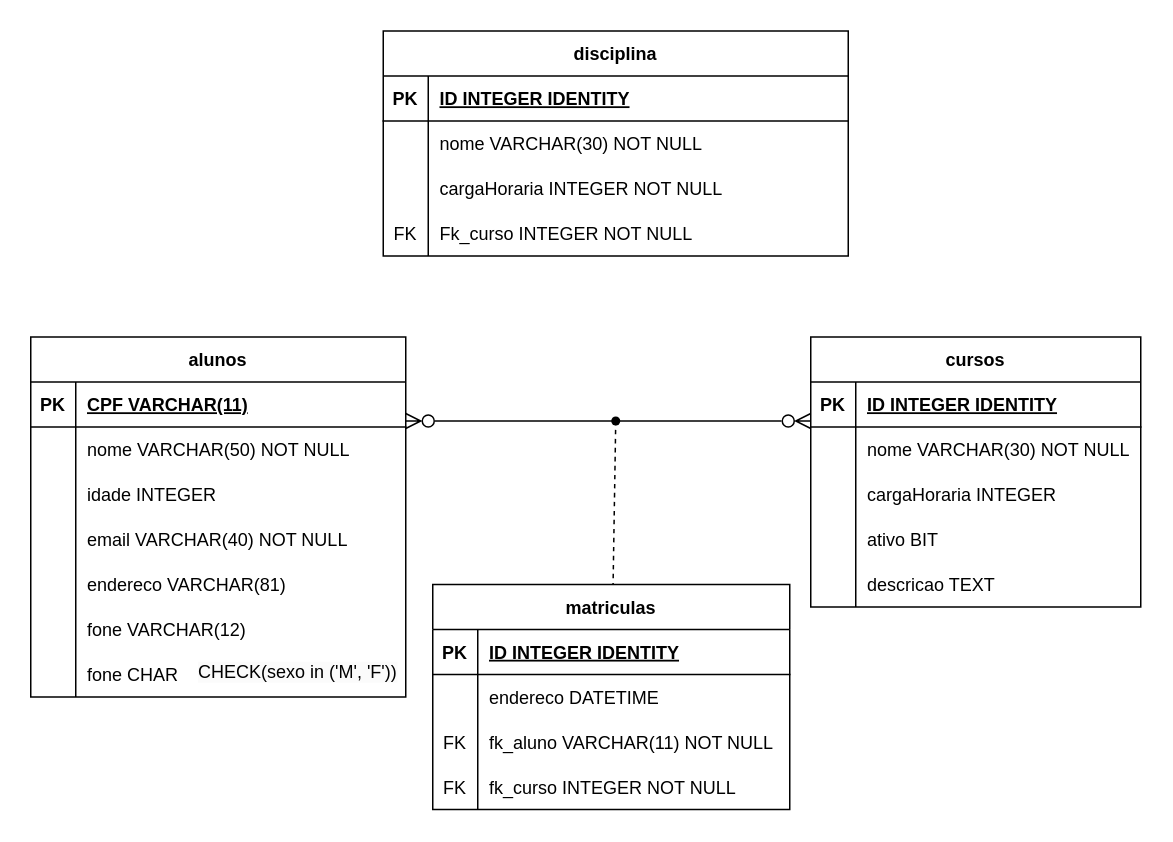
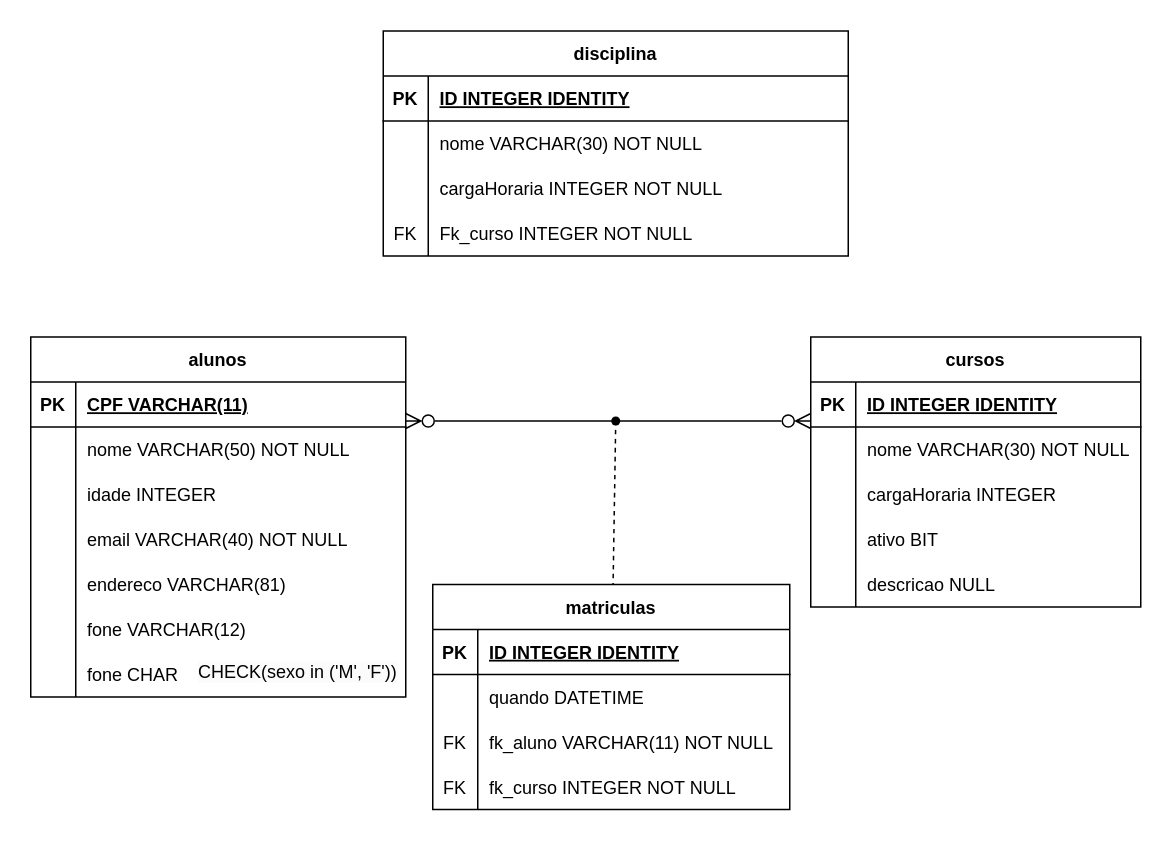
  <mxCell id="0" />
  <mxCell id="1" parent="0" />
  <mxCell id="2" value="cursos" style="shape=table;startSize=30;container=1;collapsible=1;childLayout=tableLayout;fixedRows=1;rowLines=0;fontStyle=1;align=center;resizeLast=1;" parent="1" vertex="1"><mxGeometry x="540" y="224" width="220" height="180" as="geometry" /></mxCell>
  <mxCell id="3" value="" style="shape=tableRow;horizontal=0;startSize=0;swimlaneHead=0;swimlaneBody=0;fillColor=none;collapsible=0;dropTarget=0;points=[[0,0.5],[1,0.5]];portConstraint=eastwest;strokeColor=inherit;top=0;left=0;right=0;bottom=1;" parent="2" vertex="1"><mxGeometry y="30" width="220" height="30" as="geometry" /></mxCell>
  <mxCell id="4" value="PK" style="shape=partialRectangle;overflow=hidden;connectable=0;fillColor=none;strokeColor=inherit;top=0;left=0;bottom=0;right=0;fontStyle=1;" parent="3" vertex="1"><mxGeometry width="30" height="30" as="geometry"><mxRectangle width="30" height="30" as="alternateBounds" /></mxGeometry></mxCell>
  <mxCell id="5" value="ID INTEGER  IDENTITY" style="shape=partialRectangle;overflow=hidden;connectable=0;fillColor=none;align=left;strokeColor=inherit;top=0;left=0;bottom=0;right=0;spacingLeft=6;fontStyle=5;" parent="3" vertex="1"><mxGeometry x="30" width="190" height="30" as="geometry"><mxRectangle width="190" height="30" as="alternateBounds" /></mxGeometry></mxCell>
  <mxCell id="6" value="" style="shape=tableRow;horizontal=0;startSize=0;swimlaneHead=0;swimlaneBody=0;fillColor=none;collapsible=0;dropTarget=0;points=[[0,0.5],[1,0.5]];portConstraint=eastwest;strokeColor=inherit;top=0;left=0;right=0;bottom=0;" parent="2" vertex="1"><mxGeometry y="60" width="220" height="30" as="geometry" /></mxCell>
  <mxCell id="7" value="" style="shape=partialRectangle;overflow=hidden;connectable=0;fillColor=none;strokeColor=inherit;top=0;left=0;bottom=0;right=0;" parent="6" vertex="1"><mxGeometry width="30" height="30" as="geometry"><mxRectangle width="30" height="30" as="alternateBounds" /></mxGeometry></mxCell>
  <mxCell id="8" value="nome VARCHAR(30) NOT NULL" style="shape=partialRectangle;overflow=hidden;connectable=0;fillColor=none;align=left;strokeColor=inherit;top=0;left=0;bottom=0;right=0;spacingLeft=6;" parent="6" vertex="1"><mxGeometry x="30" width="190" height="30" as="geometry"><mxRectangle width="190" height="30" as="alternateBounds" /></mxGeometry></mxCell>
  <mxCell id="9" value="" style="shape=tableRow;horizontal=0;startSize=0;swimlaneHead=0;swimlaneBody=0;fillColor=none;collapsible=0;dropTarget=0;points=[[0,0.5],[1,0.5]];portConstraint=eastwest;strokeColor=inherit;top=0;left=0;right=0;bottom=0;" parent="2" vertex="1"><mxGeometry y="90" width="220" height="30" as="geometry" /></mxCell>
  <mxCell id="10" value="" style="shape=partialRectangle;overflow=hidden;connectable=0;fillColor=none;strokeColor=inherit;top=0;left=0;bottom=0;right=0;" parent="9" vertex="1"><mxGeometry width="30" height="30" as="geometry"><mxRectangle width="30" height="30" as="alternateBounds" /></mxGeometry></mxCell>
  <mxCell id="11" value="cargaHoraria INTEGER" style="shape=partialRectangle;overflow=hidden;connectable=0;fillColor=none;align=left;strokeColor=inherit;top=0;left=0;bottom=0;right=0;spacingLeft=6;" parent="9" vertex="1"><mxGeometry x="30" width="190" height="30" as="geometry"><mxRectangle width="190" height="30" as="alternateBounds" /></mxGeometry></mxCell>
  <mxCell id="12" value="" style="shape=tableRow;horizontal=0;startSize=0;swimlaneHead=0;swimlaneBody=0;fillColor=none;collapsible=0;dropTarget=0;points=[[0,0.5],[1,0.5]];portConstraint=eastwest;strokeColor=inherit;top=0;left=0;right=0;bottom=0;" parent="2" vertex="1"><mxGeometry y="120" width="220" height="30" as="geometry" /></mxCell>
  <mxCell id="13" value="" style="shape=partialRectangle;overflow=hidden;connectable=0;fillColor=none;strokeColor=inherit;top=0;left=0;bottom=0;right=0;" parent="12" vertex="1"><mxGeometry width="30" height="30" as="geometry"><mxRectangle width="30" height="30" as="alternateBounds" /></mxGeometry></mxCell>
  <mxCell id="14" value="ativo BIT" style="shape=partialRectangle;overflow=hidden;connectable=0;fillColor=none;align=left;strokeColor=inherit;top=0;left=0;bottom=0;right=0;spacingLeft=6;" parent="12" vertex="1"><mxGeometry x="30" width="190" height="30" as="geometry"><mxRectangle width="190" height="30" as="alternateBounds" /></mxGeometry></mxCell>
  <mxCell id="15" value="" style="shape=tableRow;horizontal=0;startSize=0;swimlaneHead=0;swimlaneBody=0;fillColor=none;collapsible=0;dropTarget=0;points=[[0,0.5],[1,0.5]];portConstraint=eastwest;strokeColor=inherit;top=0;left=0;right=0;bottom=0;" parent="2" vertex="1"><mxGeometry y="150" width="220" height="30" as="geometry" /></mxCell>
  <mxCell id="16" value="" style="shape=partialRectangle;overflow=hidden;connectable=0;fillColor=none;strokeColor=inherit;top=0;left=0;bottom=0;right=0;" parent="15" vertex="1"><mxGeometry width="30" height="30" as="geometry"><mxRectangle width="30" height="30" as="alternateBounds" /></mxGeometry></mxCell>
- <mxCell id="17" value="descricao TEXT" style="shape=partialRectangle;overflow=hidden;connectable=0;fillColor=none;align=left;strokeColor=inherit;top=0;left=0;bottom=0;right=0;spacingLeft=6;" parent="15" vertex="1"><mxGeometry x="30" width="190" height="30" as="geometry"><mxRectangle width="190" height="30" as="alternateBounds" /></mxGeometry></mxCell>
+ <mxCell id="17" value="descricao NULL" style="shape=partialRectangle;overflow=hidden;connectable=0;fillColor=none;align=left;strokeColor=inherit;top=0;left=0;bottom=0;right=0;spacingLeft=6;" parent="15" vertex="1"><mxGeometry x="30" width="190" height="30" as="geometry"><mxRectangle width="190" height="30" as="alternateBounds" /></mxGeometry></mxCell>
  <mxCell id="18" value="disciplina" style="shape=table;startSize=30;container=1;collapsible=1;childLayout=tableLayout;fixedRows=1;rowLines=0;fontStyle=1;align=center;resizeLast=1;fillColor=default;gradientColor=none;swimlaneFillColor=none;rounded=0;swimlaneLine=1;shadow=0;" parent="1" vertex="1"><mxGeometry x="255" y="20" width="310" height="150" as="geometry" /></mxCell>
  <mxCell id="19" value="" style="shape=tableRow;horizontal=0;startSize=0;swimlaneHead=0;swimlaneBody=0;fillColor=none;collapsible=0;dropTarget=0;points=[[0,0.5],[1,0.5]];portConstraint=eastwest;strokeColor=inherit;top=0;left=0;right=0;bottom=1;" parent="18" vertex="1"><mxGeometry y="30" width="310" height="30" as="geometry" /></mxCell>
  <mxCell id="20" value="PK" style="shape=partialRectangle;overflow=hidden;connectable=0;fillColor=none;strokeColor=inherit;top=0;left=0;bottom=0;right=0;fontStyle=1;" parent="19" vertex="1"><mxGeometry width="30" height="30" as="geometry"><mxRectangle width="30" height="30" as="alternateBounds" /></mxGeometry></mxCell>
  <mxCell id="21" value="ID INTEGER  IDENTITY" style="shape=partialRectangle;overflow=hidden;connectable=0;fillColor=none;align=left;strokeColor=inherit;top=0;left=0;bottom=0;right=0;spacingLeft=6;fontStyle=5;" parent="19" vertex="1"><mxGeometry x="30" width="280" height="30" as="geometry"><mxRectangle width="280" height="30" as="alternateBounds" /></mxGeometry></mxCell>
  <mxCell id="22" value="" style="shape=tableRow;horizontal=0;startSize=0;swimlaneHead=0;swimlaneBody=0;fillColor=none;collapsible=0;dropTarget=0;points=[[0,0.5],[1,0.5]];portConstraint=eastwest;strokeColor=inherit;top=0;left=0;right=0;bottom=0;" parent="18" vertex="1"><mxGeometry y="60" width="310" height="30" as="geometry" /></mxCell>
  <mxCell id="23" value="" style="shape=partialRectangle;overflow=hidden;connectable=0;fillColor=none;strokeColor=inherit;top=0;left=0;bottom=0;right=0;" parent="22" vertex="1"><mxGeometry width="30" height="30" as="geometry"><mxRectangle width="30" height="30" as="alternateBounds" /></mxGeometry></mxCell>
  <mxCell id="24" value="nome VARCHAR(30) NOT NULL" style="shape=partialRectangle;overflow=hidden;connectable=0;fillColor=none;align=left;strokeColor=inherit;top=0;left=0;bottom=0;right=0;spacingLeft=6;" parent="22" vertex="1"><mxGeometry x="30" width="280" height="30" as="geometry"><mxRectangle width="280" height="30" as="alternateBounds" /></mxGeometry></mxCell>
  <mxCell id="25" value="" style="shape=tableRow;horizontal=0;startSize=0;swimlaneHead=0;swimlaneBody=0;fillColor=none;collapsible=0;dropTarget=0;points=[[0,0.5],[1,0.5]];portConstraint=eastwest;strokeColor=inherit;top=0;left=0;right=0;bottom=0;" parent="18" vertex="1"><mxGeometry y="90" width="310" height="30" as="geometry" /></mxCell>
  <mxCell id="26" value="" style="shape=partialRectangle;overflow=hidden;connectable=0;fillColor=none;strokeColor=inherit;top=0;left=0;bottom=0;right=0;" parent="25" vertex="1"><mxGeometry width="30" height="30" as="geometry"><mxRectangle width="30" height="30" as="alternateBounds" /></mxGeometry></mxCell>
  <mxCell id="27" value="cargaHoraria INTEGER NOT NULL" style="shape=partialRectangle;overflow=hidden;connectable=0;fillColor=none;align=left;strokeColor=inherit;top=0;left=0;bottom=0;right=0;spacingLeft=6;" parent="25" vertex="1"><mxGeometry x="30" width="280" height="30" as="geometry"><mxRectangle width="280" height="30" as="alternateBounds" /></mxGeometry></mxCell>
  <mxCell id="28" value="" style="shape=tableRow;horizontal=0;startSize=0;swimlaneHead=0;swimlaneBody=0;fillColor=none;collapsible=0;dropTarget=0;points=[[0,0.5],[1,0.5]];portConstraint=eastwest;strokeColor=inherit;top=0;left=0;right=0;bottom=0;" parent="18" vertex="1"><mxGeometry y="120" width="310" height="30" as="geometry" /></mxCell>
  <mxCell id="29" value="FK" style="shape=partialRectangle;overflow=hidden;connectable=0;fillColor=none;strokeColor=inherit;top=0;left=0;bottom=0;right=0;" parent="28" vertex="1"><mxGeometry width="30" height="30" as="geometry"><mxRectangle width="30" height="30" as="alternateBounds" /></mxGeometry></mxCell>
  <mxCell id="30" value="Fk_curso INTEGER NOT NULL" style="shape=partialRectangle;overflow=hidden;connectable=0;fillColor=none;align=left;strokeColor=inherit;top=0;left=0;bottom=0;right=0;spacingLeft=6;" parent="28" vertex="1"><mxGeometry x="30" width="280" height="30" as="geometry"><mxRectangle width="280" height="30" as="alternateBounds" /></mxGeometry></mxCell>
  <mxCell id="31" value="matriculas" style="shape=table;startSize=30;container=1;collapsible=1;childLayout=tableLayout;fixedRows=1;rowLines=0;fontStyle=1;align=center;resizeLast=1;" parent="1" vertex="1"><mxGeometry x="288" y="389" width="238" height="150" as="geometry" /></mxCell>
  <mxCell id="32" value="" style="shape=tableRow;horizontal=0;startSize=0;swimlaneHead=0;swimlaneBody=0;fillColor=none;collapsible=0;dropTarget=0;points=[[0,0.5],[1,0.5]];portConstraint=eastwest;strokeColor=inherit;top=0;left=0;right=0;bottom=1;" parent="31" vertex="1"><mxGeometry y="30" width="238" height="30" as="geometry" /></mxCell>
  <mxCell id="33" value="PK" style="shape=partialRectangle;overflow=hidden;connectable=0;fillColor=none;strokeColor=inherit;top=0;left=0;bottom=0;right=0;fontStyle=1;" parent="32" vertex="1"><mxGeometry width="30" height="30" as="geometry"><mxRectangle width="30" height="30" as="alternateBounds" /></mxGeometry></mxCell>
  <mxCell id="34" value="ID INTEGER  IDENTITY" style="shape=partialRectangle;overflow=hidden;connectable=0;fillColor=none;align=left;strokeColor=inherit;top=0;left=0;bottom=0;right=0;spacingLeft=6;fontStyle=5;" parent="32" vertex="1"><mxGeometry x="30" width="208" height="30" as="geometry"><mxRectangle width="208" height="30" as="alternateBounds" /></mxGeometry></mxCell>
  <mxCell id="35" value="" style="shape=tableRow;horizontal=0;startSize=0;swimlaneHead=0;swimlaneBody=0;fillColor=none;collapsible=0;dropTarget=0;points=[[0,0.5],[1,0.5]];portConstraint=eastwest;strokeColor=inherit;top=0;left=0;right=0;bottom=0;" parent="31" vertex="1"><mxGeometry y="60" width="238" height="30" as="geometry" /></mxCell>
  <mxCell id="36" value="" style="shape=partialRectangle;overflow=hidden;connectable=0;fillColor=none;strokeColor=inherit;top=0;left=0;bottom=0;right=0;" parent="35" vertex="1"><mxGeometry width="30" height="30" as="geometry"><mxRectangle width="30" height="30" as="alternateBounds" /></mxGeometry></mxCell>
- <mxCell id="37" value="endereco DATETIME" style="shape=partialRectangle;overflow=hidden;connectable=0;fillColor=none;align=left;strokeColor=inherit;top=0;left=0;bottom=0;right=0;spacingLeft=6;" parent="35" vertex="1"><mxGeometry x="30" width="208" height="30" as="geometry"><mxRectangle width="208" height="30" as="alternateBounds" /></mxGeometry></mxCell>
+ <mxCell id="37" value="quando DATETIME" style="shape=partialRectangle;overflow=hidden;connectable=0;fillColor=none;align=left;strokeColor=inherit;top=0;left=0;bottom=0;right=0;spacingLeft=6;" parent="35" vertex="1"><mxGeometry x="30" width="208" height="30" as="geometry"><mxRectangle width="208" height="30" as="alternateBounds" /></mxGeometry></mxCell>
  <mxCell id="38" value="" style="shape=tableRow;horizontal=0;startSize=0;swimlaneHead=0;swimlaneBody=0;fillColor=none;collapsible=0;dropTarget=0;points=[[0,0.5],[1,0.5]];portConstraint=eastwest;strokeColor=inherit;top=0;left=0;right=0;bottom=0;" parent="31" vertex="1"><mxGeometry y="90" width="238" height="30" as="geometry" /></mxCell>
  <mxCell id="39" value="FK" style="shape=partialRectangle;overflow=hidden;connectable=0;fillColor=none;strokeColor=inherit;top=0;left=0;bottom=0;right=0;" parent="38" vertex="1"><mxGeometry width="30" height="30" as="geometry"><mxRectangle width="30" height="30" as="alternateBounds" /></mxGeometry></mxCell>
  <mxCell id="40" value="fk_aluno VARCHAR(11) NOT NULL" style="shape=partialRectangle;overflow=hidden;connectable=0;fillColor=none;align=left;strokeColor=inherit;top=0;left=0;bottom=0;right=0;spacingLeft=6;" parent="38" vertex="1"><mxGeometry x="30" width="208" height="30" as="geometry"><mxRectangle width="208" height="30" as="alternateBounds" /></mxGeometry></mxCell>
  <mxCell id="41" value="" style="shape=tableRow;horizontal=0;startSize=0;swimlaneHead=0;swimlaneBody=0;fillColor=none;collapsible=0;dropTarget=0;points=[[0,0.5],[1,0.5]];portConstraint=eastwest;strokeColor=inherit;top=0;left=0;right=0;bottom=0;" parent="31" vertex="1"><mxGeometry y="120" width="238" height="30" as="geometry" /></mxCell>
  <mxCell id="42" value="FK" style="shape=partialRectangle;overflow=hidden;connectable=0;fillColor=none;strokeColor=inherit;top=0;left=0;bottom=0;right=0;" parent="41" vertex="1"><mxGeometry width="30" height="30" as="geometry"><mxRectangle width="30" height="30" as="alternateBounds" /></mxGeometry></mxCell>
  <mxCell id="43" value="fk_curso INTEGER NOT NULL" style="shape=partialRectangle;overflow=hidden;connectable=0;fillColor=none;align=left;strokeColor=inherit;top=0;left=0;bottom=0;right=0;spacingLeft=6;" parent="41" vertex="1"><mxGeometry x="30" width="208" height="30" as="geometry"><mxRectangle width="208" height="30" as="alternateBounds" /></mxGeometry></mxCell>
  <mxCell id="44" value="" style="group" parent="1" vertex="1" connectable="0"><mxGeometry x="20" y="224" width="280" height="240" as="geometry" /></mxCell>
  <mxCell id="45" value="alunos" style="shape=table;startSize=30;container=1;collapsible=1;childLayout=tableLayout;fixedRows=1;rowLines=0;fontStyle=1;align=center;resizeLast=1;" parent="44" vertex="1"><mxGeometry width="250" height="240" as="geometry" /></mxCell>
  <mxCell id="46" value="" style="shape=tableRow;horizontal=0;startSize=0;swimlaneHead=0;swimlaneBody=0;fillColor=none;collapsible=0;dropTarget=0;points=[[0,0.5],[1,0.5]];portConstraint=eastwest;strokeColor=inherit;top=0;left=0;right=0;bottom=1;" parent="45" vertex="1"><mxGeometry y="30" width="250" height="30" as="geometry" /></mxCell>
  <mxCell id="47" value="PK" style="shape=partialRectangle;overflow=hidden;connectable=0;fillColor=none;strokeColor=inherit;top=0;left=0;bottom=0;right=0;fontStyle=1;" parent="46" vertex="1"><mxGeometry width="30" height="30" as="geometry"><mxRectangle width="30" height="30" as="alternateBounds" /></mxGeometry></mxCell>
  <mxCell id="48" value="CPF VARCHAR(11) " style="shape=partialRectangle;overflow=hidden;connectable=0;fillColor=none;align=left;strokeColor=inherit;top=0;left=0;bottom=0;right=0;spacingLeft=6;fontStyle=5;" parent="46" vertex="1"><mxGeometry x="30" width="220" height="30" as="geometry"><mxRectangle width="220" height="30" as="alternateBounds" /></mxGeometry></mxCell>
  <mxCell id="49" value="" style="shape=tableRow;horizontal=0;startSize=0;swimlaneHead=0;swimlaneBody=0;fillColor=none;collapsible=0;dropTarget=0;points=[[0,0.5],[1,0.5]];portConstraint=eastwest;strokeColor=inherit;top=0;left=0;right=0;bottom=0;" parent="45" vertex="1"><mxGeometry y="60" width="250" height="30" as="geometry" /></mxCell>
  <mxCell id="50" value="" style="shape=partialRectangle;overflow=hidden;connectable=0;fillColor=none;strokeColor=inherit;top=0;left=0;bottom=0;right=0;" parent="49" vertex="1"><mxGeometry width="30" height="30" as="geometry"><mxRectangle width="30" height="30" as="alternateBounds" /></mxGeometry></mxCell>
  <mxCell id="51" value="nome VARCHAR(50) NOT NULL" style="shape=partialRectangle;overflow=hidden;connectable=0;fillColor=none;align=left;strokeColor=inherit;top=0;left=0;bottom=0;right=0;spacingLeft=6;" parent="49" vertex="1"><mxGeometry x="30" width="220" height="30" as="geometry"><mxRectangle width="220" height="30" as="alternateBounds" /></mxGeometry></mxCell>
  <mxCell id="52" value="" style="shape=tableRow;horizontal=0;startSize=0;swimlaneHead=0;swimlaneBody=0;fillColor=none;collapsible=0;dropTarget=0;points=[[0,0.5],[1,0.5]];portConstraint=eastwest;strokeColor=inherit;top=0;left=0;right=0;bottom=0;" parent="45" vertex="1"><mxGeometry y="90" width="250" height="30" as="geometry" /></mxCell>
  <mxCell id="53" value="" style="shape=partialRectangle;overflow=hidden;connectable=0;fillColor=none;strokeColor=inherit;top=0;left=0;bottom=0;right=0;" parent="52" vertex="1"><mxGeometry width="30" height="30" as="geometry"><mxRectangle width="30" height="30" as="alternateBounds" /></mxGeometry></mxCell>
  <mxCell id="54" value="idade INTEGER" style="shape=partialRectangle;overflow=hidden;connectable=0;fillColor=none;align=left;strokeColor=inherit;top=0;left=0;bottom=0;right=0;spacingLeft=6;" parent="52" vertex="1"><mxGeometry x="30" width="220" height="30" as="geometry"><mxRectangle width="220" height="30" as="alternateBounds" /></mxGeometry></mxCell>
  <mxCell id="55" value="" style="shape=tableRow;horizontal=0;startSize=0;swimlaneHead=0;swimlaneBody=0;fillColor=none;collapsible=0;dropTarget=0;points=[[0,0.5],[1,0.5]];portConstraint=eastwest;strokeColor=inherit;top=0;left=0;right=0;bottom=0;" parent="45" vertex="1"><mxGeometry y="120" width="250" height="30" as="geometry" /></mxCell>
  <mxCell id="56" value="" style="shape=partialRectangle;overflow=hidden;connectable=0;fillColor=none;strokeColor=inherit;top=0;left=0;bottom=0;right=0;" parent="55" vertex="1"><mxGeometry width="30" height="30" as="geometry"><mxRectangle width="30" height="30" as="alternateBounds" /></mxGeometry></mxCell>
  <mxCell id="57" value="email VARCHAR(40) NOT NULL" style="shape=partialRectangle;overflow=hidden;connectable=0;fillColor=none;align=left;strokeColor=inherit;top=0;left=0;bottom=0;right=0;spacingLeft=6;" parent="55" vertex="1"><mxGeometry x="30" width="220" height="30" as="geometry"><mxRectangle width="220" height="30" as="alternateBounds" /></mxGeometry></mxCell>
  <mxCell id="58" value="" style="shape=tableRow;horizontal=0;startSize=0;swimlaneHead=0;swimlaneBody=0;fillColor=none;collapsible=0;dropTarget=0;points=[[0,0.5],[1,0.5]];portConstraint=eastwest;strokeColor=inherit;top=0;left=0;right=0;bottom=0;" parent="45" vertex="1"><mxGeometry y="150" width="250" height="30" as="geometry" /></mxCell>
  <mxCell id="59" value="" style="shape=partialRectangle;overflow=hidden;connectable=0;fillColor=none;strokeColor=inherit;top=0;left=0;bottom=0;right=0;" parent="58" vertex="1"><mxGeometry width="30" height="30" as="geometry"><mxRectangle width="30" height="30" as="alternateBounds" /></mxGeometry></mxCell>
  <mxCell id="60" value="endereco VARCHAR(81)" style="shape=partialRectangle;overflow=hidden;connectable=0;fillColor=none;align=left;strokeColor=inherit;top=0;left=0;bottom=0;right=0;spacingLeft=6;" parent="58" vertex="1"><mxGeometry x="30" width="220" height="30" as="geometry"><mxRectangle width="220" height="30" as="alternateBounds" /></mxGeometry></mxCell>
  <mxCell id="61" value="" style="shape=tableRow;horizontal=0;startSize=0;swimlaneHead=0;swimlaneBody=0;fillColor=none;collapsible=0;dropTarget=0;points=[[0,0.5],[1,0.5]];portConstraint=eastwest;strokeColor=inherit;top=0;left=0;right=0;bottom=0;" parent="45" vertex="1"><mxGeometry y="180" width="250" height="30" as="geometry" /></mxCell>
  <mxCell id="62" value="" style="shape=partialRectangle;overflow=hidden;connectable=0;fillColor=none;strokeColor=inherit;top=0;left=0;bottom=0;right=0;" parent="61" vertex="1"><mxGeometry width="30" height="30" as="geometry"><mxRectangle width="30" height="30" as="alternateBounds" /></mxGeometry></mxCell>
  <mxCell id="63" value="fone VARCHAR(12)" style="shape=partialRectangle;overflow=hidden;connectable=0;fillColor=none;align=left;strokeColor=inherit;top=0;left=0;bottom=0;right=0;spacingLeft=6;" parent="61" vertex="1"><mxGeometry x="30" width="220" height="30" as="geometry"><mxRectangle width="220" height="30" as="alternateBounds" /></mxGeometry></mxCell>
  <mxCell id="64" value="" style="shape=tableRow;horizontal=0;startSize=0;swimlaneHead=0;swimlaneBody=0;fillColor=none;collapsible=0;dropTarget=0;points=[[0,0.5],[1,0.5]];portConstraint=eastwest;strokeColor=inherit;top=0;left=0;right=0;bottom=0;" parent="45" vertex="1"><mxGeometry y="210" width="250" height="30" as="geometry" /></mxCell>
  <mxCell id="65" value="" style="shape=partialRectangle;overflow=hidden;connectable=0;fillColor=none;strokeColor=inherit;top=0;left=0;bottom=0;right=0;" parent="64" vertex="1"><mxGeometry width="30" height="30" as="geometry"><mxRectangle width="30" height="30" as="alternateBounds" /></mxGeometry></mxCell>
  <mxCell id="66" value="fone CHAR" style="shape=partialRectangle;overflow=hidden;connectable=0;fillColor=none;align=left;strokeColor=inherit;top=0;left=0;bottom=0;right=0;spacingLeft=6;" parent="64" vertex="1"><mxGeometry x="30" width="220" height="30" as="geometry"><mxRectangle width="220" height="30" as="alternateBounds" /></mxGeometry></mxCell>
  <mxCell id="67" value="&lt;span style=&quot;color: rgb(0, 0, 0); font-family: Helvetica; font-size: 12px; font-style: normal; font-variant-ligatures: normal; font-variant-caps: normal; font-weight: 400; letter-spacing: normal; orphans: 2; text-align: left; text-indent: 0px; text-transform: none; widows: 2; word-spacing: 0px; -webkit-text-stroke-width: 0px; background-color: rgb(251, 251, 251); text-decoration-thickness: initial; text-decoration-style: initial; text-decoration-color: initial; float: none; display: inline !important;&quot;&gt;CHECK(sexo in ('M', 'F'))&lt;/span&gt;" style="text;whiteSpace=wrap;html=1;fontSize=12;fontFamily=Helvetica;fontColor=default;" parent="44" vertex="1"><mxGeometry x="110" y="210" width="170" height="30" as="geometry" /></mxCell>
  <mxCell id="68" style="edgeStyle=none;curved=1;rounded=0;orthogonalLoop=1;jettySize=auto;html=1;fontSize=12;startSize=8;endSize=8;endArrow=none;endFill=0;dashed=1;" edge="1" parent="1" source="71" target="31"><mxGeometry relative="1" as="geometry" /></mxCell>
  <mxCell id="69" style="edgeStyle=elbowEdgeStyle;rounded=0;orthogonalLoop=1;jettySize=auto;html=1;fontSize=12;startSize=8;endSize=8;elbow=vertical;endArrow=ERzeroToMany;endFill=0;" edge="1" parent="1" source="71" target="2"><mxGeometry relative="1" as="geometry" /></mxCell>
  <mxCell id="70" style="edgeStyle=elbowEdgeStyle;rounded=0;orthogonalLoop=1;jettySize=auto;html=1;fontSize=12;startSize=8;endSize=8;elbow=vertical;endArrow=ERzeroToMany;endFill=0;" edge="1" parent="1" source="71" target="45"><mxGeometry relative="1" as="geometry" /></mxCell>
  <mxCell id="71" value="" style="shape=waypoint;sketch=0;fillStyle=solid;size=6;pointerEvents=1;points=[];fillColor=none;resizable=0;rotatable=0;perimeter=centerPerimeter;snapToPoint=1;fontSize=16;" vertex="1" parent="1"><mxGeometry x="400" y="270" width="20" height="20" as="geometry" /></mxCell>
